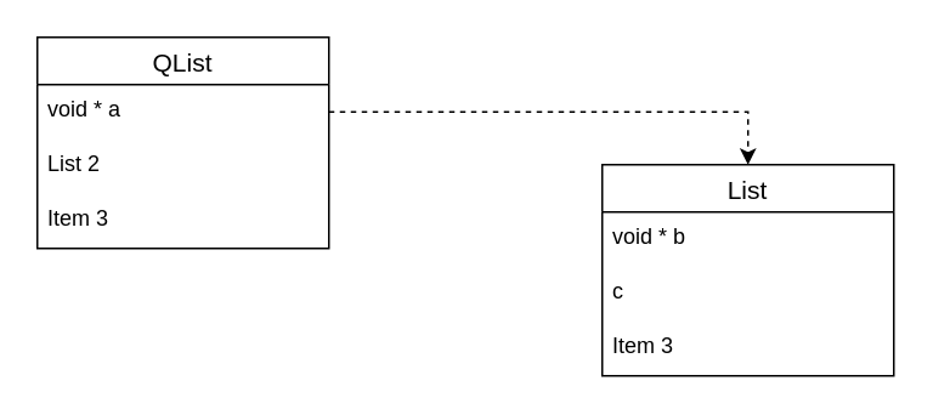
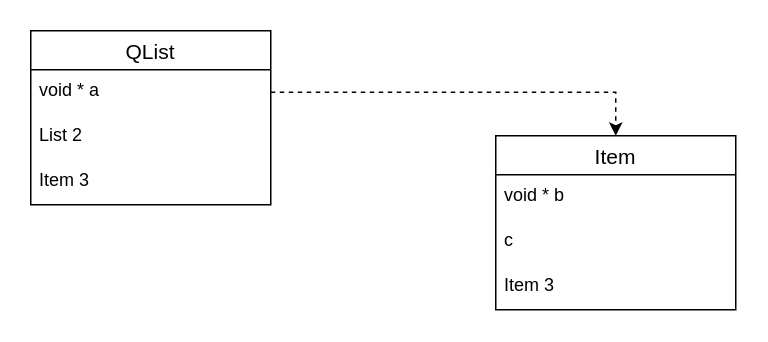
  <mxCell id="0" />
  <mxCell id="1" parent="0" />
  <mxCell id="2" value="QList" style="swimlane;fontStyle=0;childLayout=stackLayout;horizontal=1;startSize=26;horizontalStack=0;resizeParent=1;resizeParentMax=0;resizeLast=0;collapsible=1;marginBottom=0;align=center;fontSize=14;" vertex="1" parent="1"><mxGeometry x="20" y="20" width="160" height="116" as="geometry" /></mxCell>
  <mxCell id="3" value="void * a&#10;" style="text;strokeColor=none;fillColor=none;spacingLeft=4;spacingRight=4;overflow=hidden;rotatable=0;points=[[0,0.5],[1,0.5]];portConstraint=eastwest;fontSize=12;" vertex="1" parent="2"><mxGeometry y="26" width="160" height="30" as="geometry" /></mxCell>
  <mxCell id="4" value="List 2" style="text;strokeColor=none;fillColor=none;spacingLeft=4;spacingRight=4;overflow=hidden;rotatable=0;points=[[0,0.5],[1,0.5]];portConstraint=eastwest;fontSize=12;" vertex="1" parent="2"><mxGeometry y="56" width="160" height="30" as="geometry" /></mxCell>
  <mxCell id="5" value="Item 3" style="text;strokeColor=none;fillColor=none;spacingLeft=4;spacingRight=4;overflow=hidden;rotatable=0;points=[[0,0.5],[1,0.5]];portConstraint=eastwest;fontSize=12;" vertex="1" parent="2"><mxGeometry y="86" width="160" height="30" as="geometry" /></mxCell>
- <mxCell id="6" value="List" style="swimlane;fontStyle=0;childLayout=stackLayout;horizontal=1;startSize=26;horizontalStack=0;resizeParent=1;resizeParentMax=0;resizeLast=0;collapsible=1;marginBottom=0;align=center;fontSize=14;" vertex="1" parent="1"><mxGeometry x="330" y="90" width="160" height="116" as="geometry" /></mxCell>
+ <mxCell id="6" value="Item" style="swimlane;fontStyle=0;childLayout=stackLayout;horizontal=1;startSize=26;horizontalStack=0;resizeParent=1;resizeParentMax=0;resizeLast=0;collapsible=1;marginBottom=0;align=center;fontSize=14;" vertex="1" parent="1"><mxGeometry x="330" y="90" width="160" height="116" as="geometry" /></mxCell>
  <mxCell id="7" value="void * b" style="text;strokeColor=none;fillColor=none;spacingLeft=4;spacingRight=4;overflow=hidden;rotatable=0;points=[[0,0.5],[1,0.5]];portConstraint=eastwest;fontSize=12;" vertex="1" parent="6"><mxGeometry y="26" width="160" height="30" as="geometry" /></mxCell>
  <mxCell id="8" value="c&#10;" style="text;strokeColor=none;fillColor=none;spacingLeft=4;spacingRight=4;overflow=hidden;rotatable=0;points=[[0,0.5],[1,0.5]];portConstraint=eastwest;fontSize=12;" vertex="1" parent="6"><mxGeometry y="56" width="160" height="30" as="geometry" /></mxCell>
  <mxCell id="9" value="Item 3" style="text;strokeColor=none;fillColor=none;spacingLeft=4;spacingRight=4;overflow=hidden;rotatable=0;points=[[0,0.5],[1,0.5]];portConstraint=eastwest;fontSize=12;" vertex="1" parent="6"><mxGeometry y="86" width="160" height="30" as="geometry" /></mxCell>
  <mxCell id="10" style="edgeStyle=orthogonalEdgeStyle;rounded=0;orthogonalLoop=1;jettySize=auto;html=1;exitX=1;exitY=0.5;exitDx=0;exitDy=0;entryX=0.5;entryY=0;entryDx=0;entryDy=0;dashed=1;" edge="1" parent="1" source="3" target="6"><mxGeometry relative="1" as="geometry" /></mxCell>
